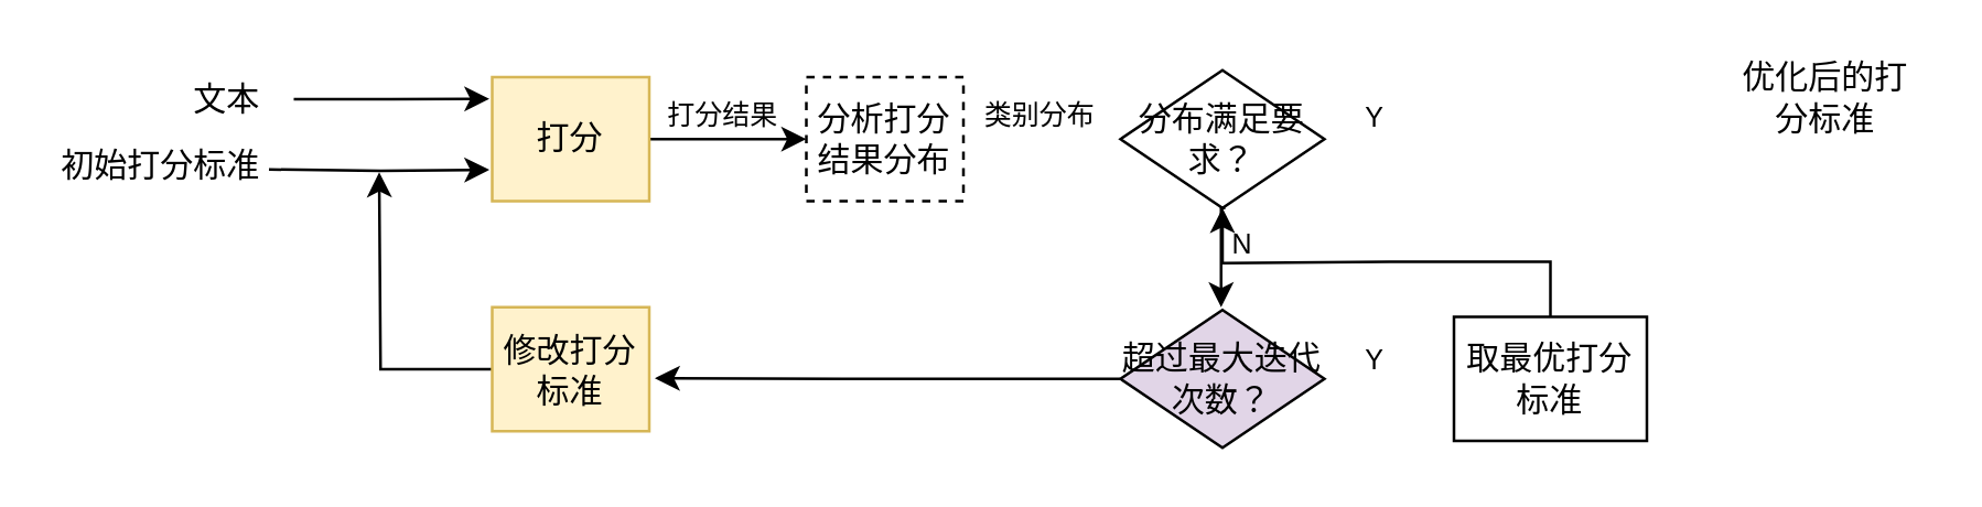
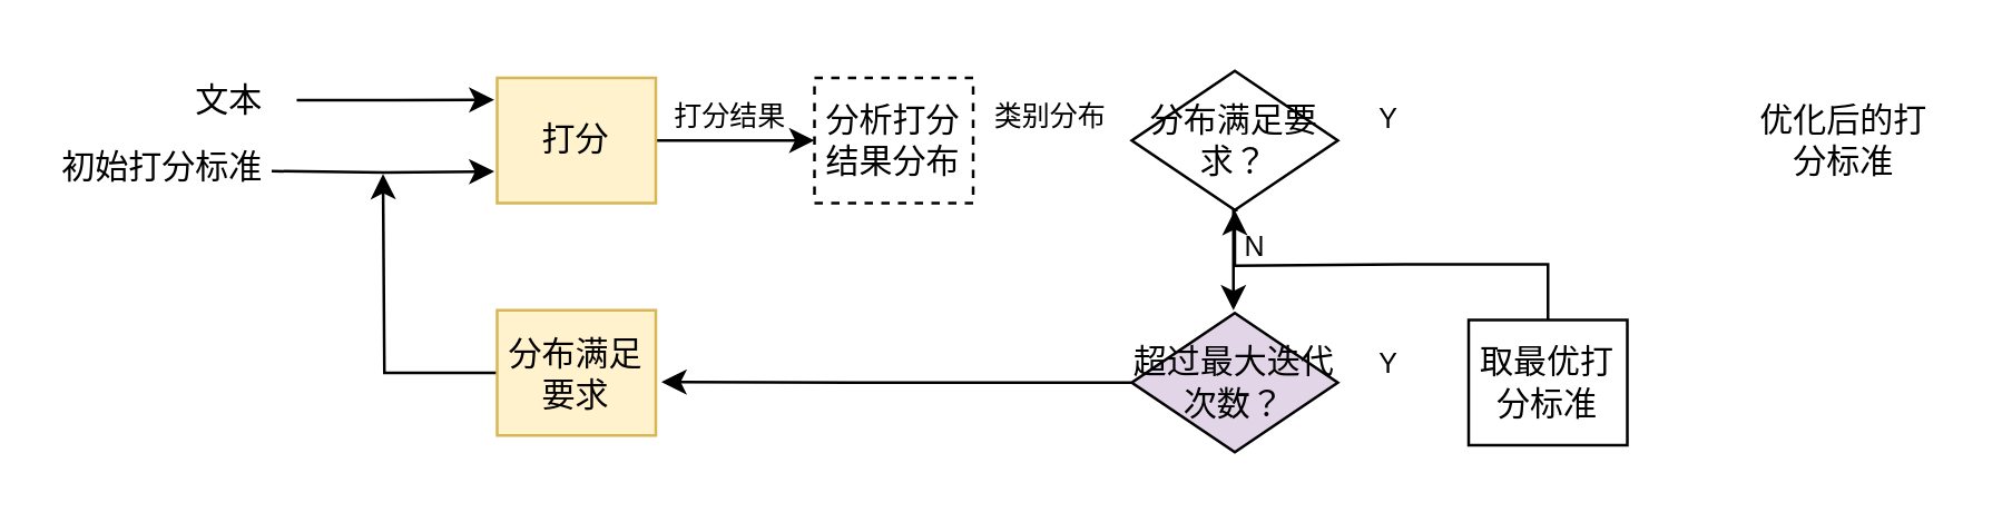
  <mxCell id="0" />
  <mxCell id="1" parent="0" />
  <mxCell id="2" style="edgeStyle=orthogonalEdgeStyle;rounded=0;orthogonalLoop=1;jettySize=auto;html=1;exitX=1;exitY=0.5;exitDx=0;exitDy=0;" edge="1" parent="1" source="3"><mxGeometry relative="1" as="geometry"><mxPoint x="177" y="35.379" as="targetPoint" /></mxGeometry></mxCell>
  <mxCell id="3" value="文本" style="text;html=1;align=center;verticalAlign=middle;whiteSpace=wrap;rounded=0;" vertex="1" parent="1"><mxGeometry x="58" y="20.5" width="48" height="30" as="geometry" /></mxCell>
  <mxCell id="4" style="edgeStyle=orthogonalEdgeStyle;rounded=0;orthogonalLoop=1;jettySize=auto;html=1;exitX=1;exitY=0.5;exitDx=0;exitDy=0;entryX=0;entryY=0.5;entryDx=0;entryDy=0;" edge="1" parent="1" source="5" target="6"><mxGeometry relative="1" as="geometry" /></mxCell>
  <mxCell id="5" value="打分" style="rounded=0;whiteSpace=wrap;html=1;fillColor=#fff2cc;strokeColor=#d6b656;" vertex="1" parent="1"><mxGeometry x="178" y="27.5" width="57" height="45" as="geometry" /></mxCell>
  <mxCell id="6" value="分析打分结果分布" style="rounded=0;whiteSpace=wrap;html=1;dashed=1;" vertex="1" parent="1"><mxGeometry x="292" y="27.5" width="57" height="45" as="geometry" /></mxCell>
  <mxCell id="7" style="edgeStyle=orthogonalEdgeStyle;rounded=0;orthogonalLoop=1;jettySize=auto;html=1;exitX=0.5;exitY=1;exitDx=0;exitDy=0;entryX=0.5;entryY=0;entryDx=0;entryDy=0;" edge="1" parent="1"><mxGeometry relative="1" as="geometry"><mxPoint x="444" y="75" as="sourcePoint" /><mxPoint x="442.5" y="111" as="targetPoint" /></mxGeometry></mxCell>
  <mxCell id="8" value="分布满足要求？" style="rhombus;whiteSpace=wrap;html=1;" vertex="1" parent="1"><mxGeometry x="406" y="25" width="74" height="50" as="geometry" /></mxCell>
- <mxCell id="9" value="优化后的打分标准" style="text;html=1;align=center;verticalAlign=middle;whiteSpace=wrap;rounded=0;" vertex="1" parent="1"><mxGeometry x="627" y="20" width="70" height="30" as="geometry" /></mxCell>
+ <mxCell id="9" value="优化后的打分标准" style="text;html=1;align=center;verticalAlign=middle;whiteSpace=wrap;rounded=0;" vertex="1" parent="1"><mxGeometry x="627" y="35" width="70" height="30" as="geometry" /></mxCell>
  <mxCell id="10" style="edgeStyle=orthogonalEdgeStyle;rounded=0;orthogonalLoop=1;jettySize=auto;html=1;exitX=0;exitY=0.5;exitDx=0;exitDy=0;" edge="1" parent="1" source="11"><mxGeometry relative="1" as="geometry"><mxPoint x="137" y="62" as="targetPoint" /></mxGeometry></mxCell>
- <mxCell id="11" value="修改打分标准" style="rounded=0;whiteSpace=wrap;html=1;fillColor=#fff2cc;strokeColor=#d6b656;" vertex="1" parent="1"><mxGeometry x="178" y="111" width="57" height="45" as="geometry" /></mxCell>
+ <mxCell id="11" value="分布满足要求" style="rounded=0;whiteSpace=wrap;html=1;fillColor=#fff2cc;strokeColor=#d6b656;" vertex="1" parent="1"><mxGeometry x="178" y="111" width="57" height="45" as="geometry" /></mxCell>
  <mxCell id="12" value="&lt;p style=&quot;line-height: 100%; font-size: 10px;&quot;&gt;打分结果&lt;/p&gt;" style="text;html=1;align=center;verticalAlign=middle;whiteSpace=wrap;rounded=0;spacing=2;fontSize=10;" vertex="1" parent="1"><mxGeometry x="240" y="36" width="44" height="10" as="geometry" /></mxCell>
  <mxCell id="13" value="&lt;p style=&quot;line-height: 100%; font-size: 10px;&quot;&gt;类别分布&lt;/p&gt;" style="text;html=1;align=center;verticalAlign=middle;whiteSpace=wrap;rounded=0;spacing=2;fontSize=10;" vertex="1" parent="1"><mxGeometry x="355" y="36" width="44" height="10" as="geometry" /></mxCell>
  <mxCell id="14" value="&lt;p style=&quot;line-height: 100%; font-size: 10px;&quot;&gt;Y&lt;/p&gt;" style="text;html=1;align=center;verticalAlign=middle;whiteSpace=wrap;rounded=0;spacing=2;fontSize=10;" vertex="1" parent="1"><mxGeometry x="491" y="36.5" width="15" height="10" as="geometry" /></mxCell>
  <mxCell id="15" value="&lt;p style=&quot;line-height: 100%; font-size: 10px;&quot;&gt;N&lt;/p&gt;" style="text;html=1;align=center;verticalAlign=middle;whiteSpace=wrap;rounded=0;spacing=2;fontSize=10;" vertex="1" parent="1"><mxGeometry x="443" y="83" width="15" height="10" as="geometry" /></mxCell>
  <mxCell id="16" style="edgeStyle=orthogonalEdgeStyle;rounded=0;orthogonalLoop=1;jettySize=auto;html=1;exitX=1;exitY=0.5;exitDx=0;exitDy=0;" edge="1" parent="1"><mxGeometry relative="1" as="geometry"><mxPoint x="177" y="61.138" as="targetPoint" /><mxPoint x="97" y="61" as="sourcePoint" /></mxGeometry></mxCell>
  <mxCell id="17" value="&lt;span style=&quot;color: rgb(0, 0, 0); font-family: Helvetica; font-size: 12px; font-style: normal; font-variant-ligatures: normal; font-variant-caps: normal; font-weight: 400; letter-spacing: normal; orphans: 2; text-align: center; text-indent: 0px; text-transform: none; widows: 2; word-spacing: 0px; -webkit-text-stroke-width: 0px; white-space: normal; background-color: rgb(255, 255, 255); text-decoration-thickness: initial; text-decoration-style: initial; text-decoration-color: initial; display: inline !important; float: none;&quot;&gt;初始打分标准&lt;/span&gt;" style="text;whiteSpace=wrap;html=1;" vertex="1" parent="1"><mxGeometry x="20.37" y="45.5" width="80.63" height="27" as="geometry" /></mxCell>
  <mxCell id="18" style="edgeStyle=orthogonalEdgeStyle;rounded=0;orthogonalLoop=1;jettySize=auto;html=1;exitX=0;exitY=0.5;exitDx=0;exitDy=0;" edge="1" parent="1" source="19"><mxGeometry relative="1" as="geometry"><mxPoint x="237" y="136.759" as="targetPoint" /></mxGeometry></mxCell>
  <mxCell id="19" value="超过最大迭代次数？" style="rhombus;whiteSpace=wrap;html=1;fillColor=#e1d5e7;" vertex="1" parent="1"><mxGeometry x="406" y="112" width="74" height="50" as="geometry" /></mxCell>
  <mxCell id="20" style="edgeStyle=orthogonalEdgeStyle;rounded=0;orthogonalLoop=1;jettySize=auto;html=1;exitX=0.5;exitY=0;exitDx=0;exitDy=0;" edge="1" parent="1" source="21" target="8"><mxGeometry relative="1" as="geometry" /></mxCell>
- <mxCell id="21" value="取最优打分标准" style="rounded=0;whiteSpace=wrap;html=1;" vertex="1" parent="1"><mxGeometry x="527" y="114.5" width="70" height="45" as="geometry" /></mxCell>
+ <mxCell id="21" value="取最优打分标准" style="rounded=0;whiteSpace=wrap;html=1;" vertex="1" parent="1"><mxGeometry x="527" y="114.5" width="57" height="45" as="geometry" /></mxCell>
  <mxCell id="22" value="&lt;p style=&quot;line-height: 100%; font-size: 10px;&quot;&gt;Y&lt;/p&gt;" style="text;html=1;align=center;verticalAlign=middle;whiteSpace=wrap;rounded=0;spacing=2;fontSize=10;" vertex="1" parent="1"><mxGeometry x="491" y="124.5" width="15" height="10" as="geometry" /></mxCell>
